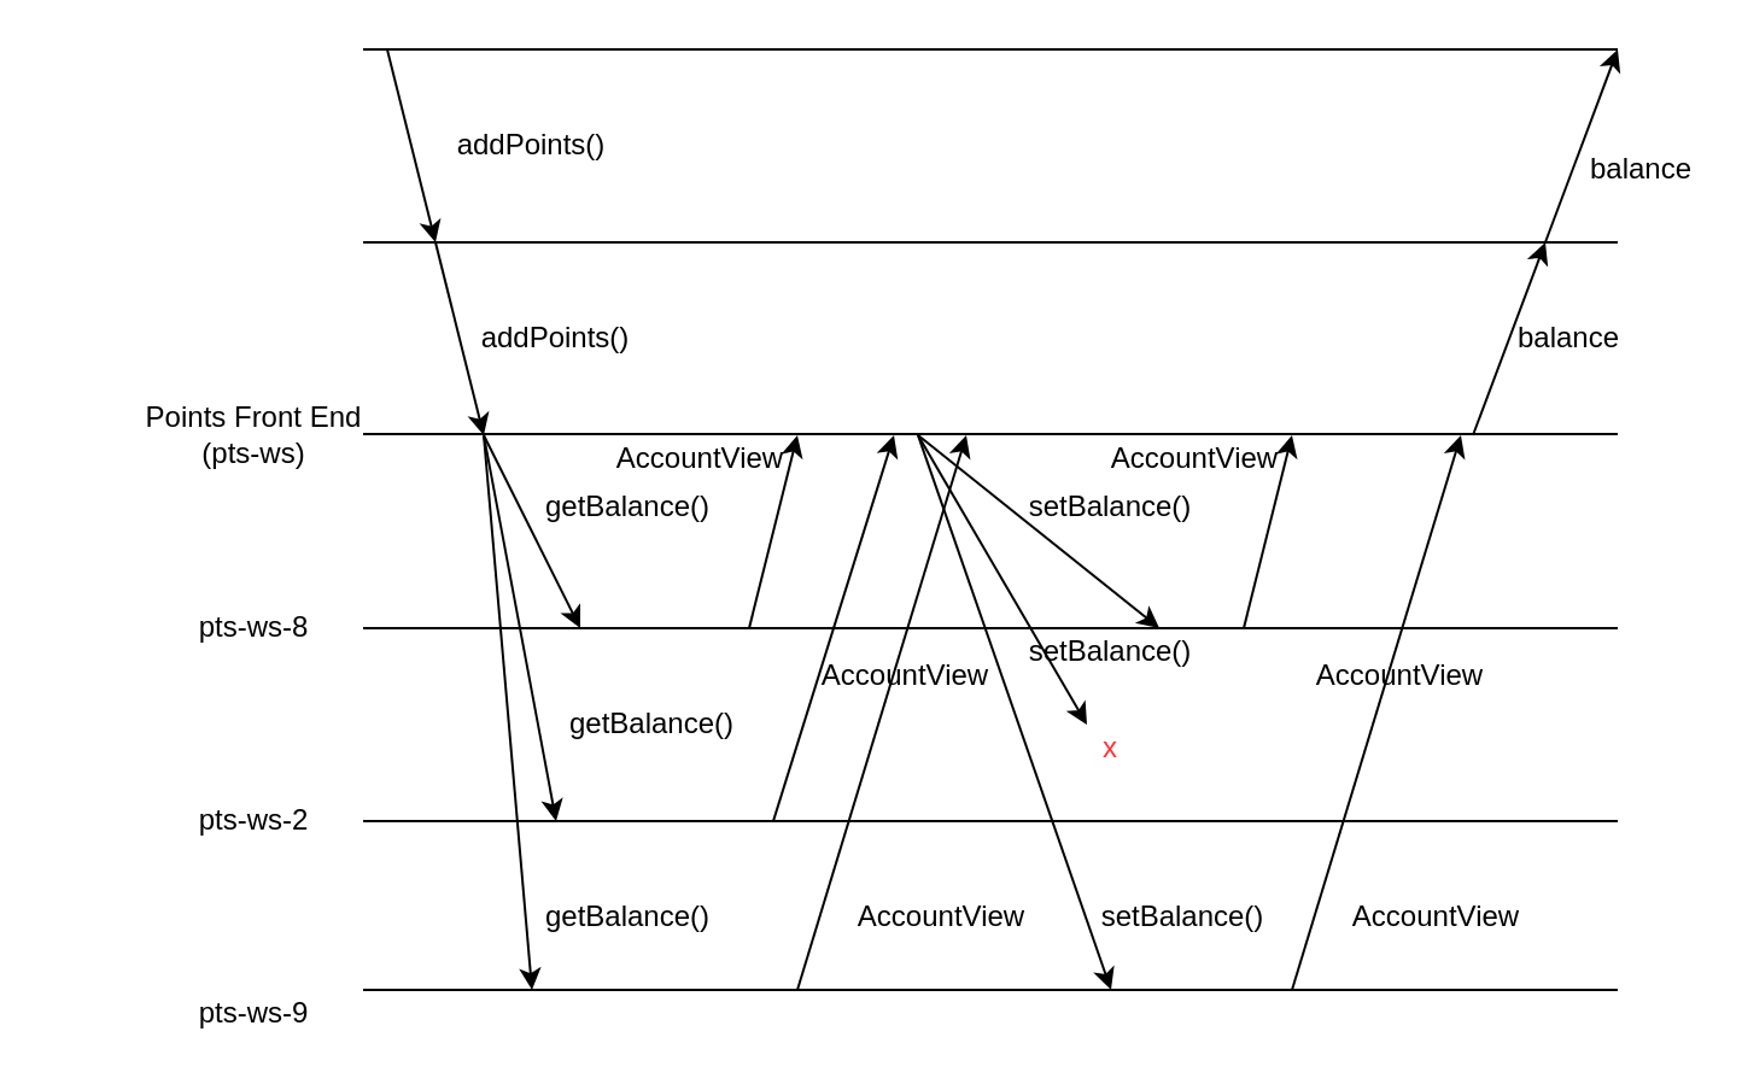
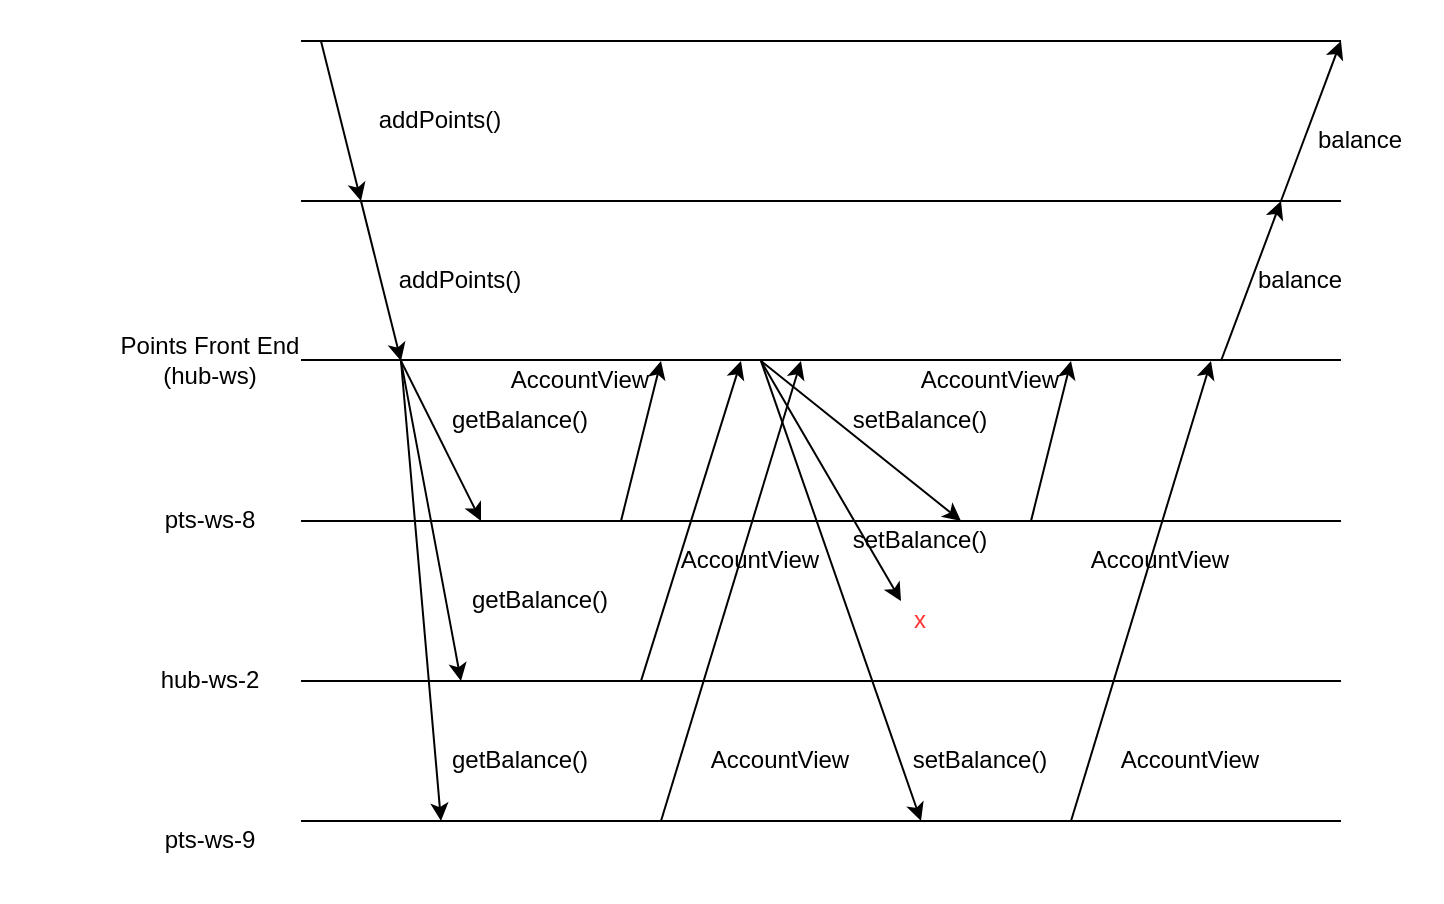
  <mxCell id="0" />
  <mxCell id="1" parent="0" />
  <mxCell id="2" value="" style="endArrow=none;html=1;" edge="1" parent="1"><mxGeometry width="50" height="50" relative="1" as="geometry"><mxPoint x="150" y="20" as="sourcePoint" /><mxPoint x="670" y="20" as="targetPoint" /></mxGeometry></mxCell>
  <mxCell id="3" value="" style="endArrow=none;html=1;" edge="1" parent="1"><mxGeometry width="50" height="50" relative="1" as="geometry"><mxPoint x="150" y="100" as="sourcePoint" /><mxPoint x="670" y="100" as="targetPoint" /></mxGeometry></mxCell>
  <mxCell id="4" value="" style="endArrow=none;html=1;" edge="1" parent="1"><mxGeometry width="50" height="50" relative="1" as="geometry"><mxPoint x="150" y="179.5" as="sourcePoint" /><mxPoint x="670" y="179.5" as="targetPoint" /></mxGeometry></mxCell>
  <mxCell id="5" value="" style="endArrow=none;html=1;" edge="1" parent="1"><mxGeometry width="50" height="50" relative="1" as="geometry"><mxPoint x="150" y="260" as="sourcePoint" /><mxPoint x="670" y="260" as="targetPoint" /></mxGeometry></mxCell>
  <mxCell id="6" value="" style="endArrow=none;html=1;" edge="1" parent="1"><mxGeometry width="50" height="50" relative="1" as="geometry"><mxPoint x="150" y="340" as="sourcePoint" /><mxPoint x="670" y="340" as="targetPoint" /></mxGeometry></mxCell>
  <mxCell id="7" value="addPoints()" style="text;html=1;strokeColor=none;fillColor=none;align=center;verticalAlign=middle;whiteSpace=wrap;rounded=0;" vertex="1" parent="1"><mxGeometry x="200" y="50" width="40" height="20" as="geometry" /></mxCell>
- <mxCell id="8" value="&lt;div&gt;Points Front End &lt;br&gt;&lt;/div&gt;&lt;div&gt;(pts-ws)&lt;/div&gt;" style="text;html=1;strokeColor=none;fillColor=none;align=center;verticalAlign=middle;whiteSpace=wrap;rounded=0;" vertex="1" parent="1"><mxGeometry x="20" y="170" width="170" height="20" as="geometry" /></mxCell>
+ <mxCell id="8" value="&lt;div&gt;Points Front End &lt;br&gt;&lt;/div&gt;&lt;div&gt;(hub-ws)&lt;/div&gt;" style="text;html=1;strokeColor=none;fillColor=none;align=center;verticalAlign=middle;whiteSpace=wrap;rounded=0;" vertex="1" parent="1"><mxGeometry x="20" y="170" width="170" height="20" as="geometry" /></mxCell>
  <mxCell id="9" value="pts-ws-8" style="text;html=1;strokeColor=none;fillColor=none;align=center;verticalAlign=middle;whiteSpace=wrap;rounded=0;" vertex="1" parent="1"><mxGeometry x="60" y="250" width="90" height="20" as="geometry" /></mxCell>
  <mxCell id="10" value="" style="endArrow=classic;html=1;" edge="1" parent="1"><mxGeometry width="50" height="50" relative="1" as="geometry"><mxPoint x="160" y="20" as="sourcePoint" /><mxPoint x="180" y="100" as="targetPoint" /></mxGeometry></mxCell>
  <mxCell id="11" value="" style="endArrow=classic;html=1;" edge="1" parent="1"><mxGeometry width="50" height="50" relative="1" as="geometry"><mxPoint x="180" y="100" as="sourcePoint" /><mxPoint x="200" y="180" as="targetPoint" /></mxGeometry></mxCell>
  <mxCell id="12" value="addPoints()" style="text;html=1;strokeColor=none;fillColor=none;align=center;verticalAlign=middle;whiteSpace=wrap;rounded=0;" vertex="1" parent="1"><mxGeometry x="210" y="130" width="40" height="20" as="geometry" /></mxCell>
- <mxCell id="13" value="pts-ws-2" style="text;html=1;strokeColor=none;fillColor=none;align=center;verticalAlign=middle;whiteSpace=wrap;rounded=0;" vertex="1" parent="1"><mxGeometry x="60" y="330" width="90" height="20" as="geometry" /></mxCell>
+ <mxCell id="13" value="hub-ws-2" style="text;html=1;strokeColor=none;fillColor=none;align=center;verticalAlign=middle;whiteSpace=wrap;rounded=0;" vertex="1" parent="1"><mxGeometry x="60" y="330" width="90" height="20" as="geometry" /></mxCell>
  <mxCell id="14" value="pts-ws-9" style="text;html=1;strokeColor=none;fillColor=none;align=center;verticalAlign=middle;whiteSpace=wrap;rounded=0;" vertex="1" parent="1"><mxGeometry x="60" y="410" width="90" height="20" as="geometry" /></mxCell>
  <mxCell id="15" value="" style="endArrow=none;html=1;" edge="1" parent="1"><mxGeometry width="50" height="50" relative="1" as="geometry"><mxPoint x="150" y="410" as="sourcePoint" /><mxPoint x="670" y="410" as="targetPoint" /></mxGeometry></mxCell>
  <mxCell id="16" value="" style="endArrow=classic;html=1;" edge="1" parent="1"><mxGeometry width="50" height="50" relative="1" as="geometry"><mxPoint x="200" y="180" as="sourcePoint" /><mxPoint x="220" y="410" as="targetPoint" /></mxGeometry></mxCell>
  <mxCell id="17" value="" style="endArrow=classic;html=1;" edge="1" parent="1"><mxGeometry width="50" height="50" relative="1" as="geometry"><mxPoint x="200" y="180" as="sourcePoint" /><mxPoint x="230" y="340" as="targetPoint" /></mxGeometry></mxCell>
  <mxCell id="18" value="" style="endArrow=classic;html=1;" edge="1" parent="1"><mxGeometry width="50" height="50" relative="1" as="geometry"><mxPoint x="200" y="180" as="sourcePoint" /><mxPoint x="240" y="260" as="targetPoint" /></mxGeometry></mxCell>
  <mxCell id="19" value="getBalance()" style="text;html=1;strokeColor=none;fillColor=none;align=center;verticalAlign=middle;whiteSpace=wrap;rounded=0;" vertex="1" parent="1"><mxGeometry x="240" y="200" width="40" height="20" as="geometry" /></mxCell>
  <mxCell id="20" value="getBalance()" style="text;html=1;strokeColor=none;fillColor=none;align=center;verticalAlign=middle;whiteSpace=wrap;rounded=0;" vertex="1" parent="1"><mxGeometry x="250" y="290" width="40" height="20" as="geometry" /></mxCell>
  <mxCell id="21" value="getBalance()" style="text;html=1;strokeColor=none;fillColor=none;align=center;verticalAlign=middle;whiteSpace=wrap;rounded=0;" vertex="1" parent="1"><mxGeometry x="240" y="370" width="40" height="20" as="geometry" /></mxCell>
  <mxCell id="22" value="" style="endArrow=classic;html=1;" edge="1" parent="1"><mxGeometry width="50" height="50" relative="1" as="geometry"><mxPoint x="310" y="260" as="sourcePoint" /><mxPoint x="330" y="180" as="targetPoint" /></mxGeometry></mxCell>
  <mxCell id="23" value="" style="endArrow=classic;html=1;" edge="1" parent="1"><mxGeometry width="50" height="50" relative="1" as="geometry"><mxPoint x="320" y="340" as="sourcePoint" /><mxPoint x="370" y="180" as="targetPoint" /></mxGeometry></mxCell>
  <mxCell id="24" value="" style="endArrow=classic;html=1;" edge="1" parent="1"><mxGeometry width="50" height="50" relative="1" as="geometry"><mxPoint x="330" y="410" as="sourcePoint" /><mxPoint x="400" y="180" as="targetPoint" /></mxGeometry></mxCell>
  <mxCell id="25" value="AccountView" style="text;html=1;strokeColor=none;fillColor=none;align=center;verticalAlign=middle;whiteSpace=wrap;rounded=0;fontColor=#000000;" vertex="1" parent="1"><mxGeometry x="370" y="370" width="40" height="20" as="geometry" /></mxCell>
  <mxCell id="26" value="AccountView" style="text;html=1;strokeColor=none;fillColor=none;align=center;verticalAlign=middle;whiteSpace=wrap;rounded=0;fontColor=#000000;" vertex="1" parent="1"><mxGeometry x="355" y="270" width="40" height="20" as="geometry" /></mxCell>
  <mxCell id="27" value="AccountView" style="text;html=1;strokeColor=none;fillColor=none;align=center;verticalAlign=middle;whiteSpace=wrap;rounded=0;fontColor=#000000;" vertex="1" parent="1"><mxGeometry x="270" y="180" width="40" height="20" as="geometry" /></mxCell>
  <mxCell id="28" value="" style="endArrow=classic;html=1;fontColor=#000000;" edge="1" parent="1"><mxGeometry width="50" height="50" relative="1" as="geometry"><mxPoint x="610" y="180" as="sourcePoint" /><mxPoint x="640" y="100" as="targetPoint" /></mxGeometry></mxCell>
  <mxCell id="29" value="" style="endArrow=classic;html=1;fontColor=#000000;" edge="1" parent="1"><mxGeometry width="50" height="50" relative="1" as="geometry"><mxPoint x="640" y="100" as="sourcePoint" /><mxPoint x="670" y="20" as="targetPoint" /></mxGeometry></mxCell>
  <mxCell id="30" value="" style="endArrow=classic;html=1;" edge="1" parent="1"><mxGeometry width="50" height="50" relative="1" as="geometry"><mxPoint x="380" y="180" as="sourcePoint" /><mxPoint x="480" y="260" as="targetPoint" /></mxGeometry></mxCell>
  <mxCell id="31" value="" style="endArrow=classic;html=1;" edge="1" parent="1"><mxGeometry width="50" height="50" relative="1" as="geometry"><mxPoint x="380" y="180" as="sourcePoint" /><mxPoint x="450" y="300" as="targetPoint" /></mxGeometry></mxCell>
  <mxCell id="32" value="" style="endArrow=classic;html=1;" edge="1" parent="1"><mxGeometry width="50" height="50" relative="1" as="geometry"><mxPoint x="380" y="180" as="sourcePoint" /><mxPoint x="460" y="410" as="targetPoint" /></mxGeometry></mxCell>
  <mxCell id="33" value="setBalance()" style="text;html=1;strokeColor=none;fillColor=none;align=center;verticalAlign=middle;whiteSpace=wrap;rounded=0;" vertex="1" parent="1"><mxGeometry x="440" y="200" width="40" height="20" as="geometry" /></mxCell>
  <mxCell id="34" value="setBalance()" style="text;html=1;strokeColor=none;fillColor=none;align=center;verticalAlign=middle;whiteSpace=wrap;rounded=0;" vertex="1" parent="1"><mxGeometry x="470" y="370" width="40" height="20" as="geometry" /></mxCell>
  <mxCell id="35" value="" style="endArrow=classic;html=1;" edge="1" parent="1"><mxGeometry width="50" height="50" relative="1" as="geometry"><mxPoint x="515" y="260" as="sourcePoint" /><mxPoint x="535" y="180" as="targetPoint" /></mxGeometry></mxCell>
  <mxCell id="36" value="" style="endArrow=classic;html=1;" edge="1" parent="1"><mxGeometry width="50" height="50" relative="1" as="geometry"><mxPoint x="535" y="410" as="sourcePoint" /><mxPoint x="605" y="180" as="targetPoint" /></mxGeometry></mxCell>
  <mxCell id="37" value="AccountView" style="text;html=1;strokeColor=none;fillColor=none;align=center;verticalAlign=middle;whiteSpace=wrap;rounded=0;fontColor=#000000;" vertex="1" parent="1"><mxGeometry x="560" y="270" width="40" height="20" as="geometry" /></mxCell>
  <mxCell id="38" value="AccountView" style="text;html=1;strokeColor=none;fillColor=none;align=center;verticalAlign=middle;whiteSpace=wrap;rounded=0;fontColor=#000000;" vertex="1" parent="1"><mxGeometry x="575" y="370" width="40" height="20" as="geometry" /></mxCell>
  <mxCell id="39" value="AccountView" style="text;html=1;strokeColor=none;fillColor=none;align=center;verticalAlign=middle;whiteSpace=wrap;rounded=0;fontColor=#000000;" vertex="1" parent="1"><mxGeometry x="475" y="180" width="40" height="20" as="geometry" /></mxCell>
  <mxCell id="40" value="x" style="text;html=1;strokeColor=none;fillColor=none;align=center;verticalAlign=middle;whiteSpace=wrap;rounded=0;fontColor=#FF3333;" vertex="1" parent="1"><mxGeometry x="440" y="300" width="40" height="20" as="geometry" /></mxCell>
  <mxCell id="41" value="setBalance()" style="text;html=1;strokeColor=none;fillColor=none;align=center;verticalAlign=middle;whiteSpace=wrap;rounded=0;" vertex="1" parent="1"><mxGeometry x="440" y="260" width="40" height="20" as="geometry" /></mxCell>
  <mxCell id="42" value="balance" style="text;html=1;strokeColor=none;fillColor=none;align=center;verticalAlign=middle;whiteSpace=wrap;rounded=0;fontColor=#000000;" vertex="1" parent="1"><mxGeometry x="630" y="130" width="40" height="20" as="geometry" /></mxCell>
  <mxCell id="43" value="balance" style="text;html=1;strokeColor=none;fillColor=none;align=center;verticalAlign=middle;whiteSpace=wrap;rounded=0;fontColor=#000000;" vertex="1" parent="1"><mxGeometry x="660" y="60" width="40" height="20" as="geometry" /></mxCell>
